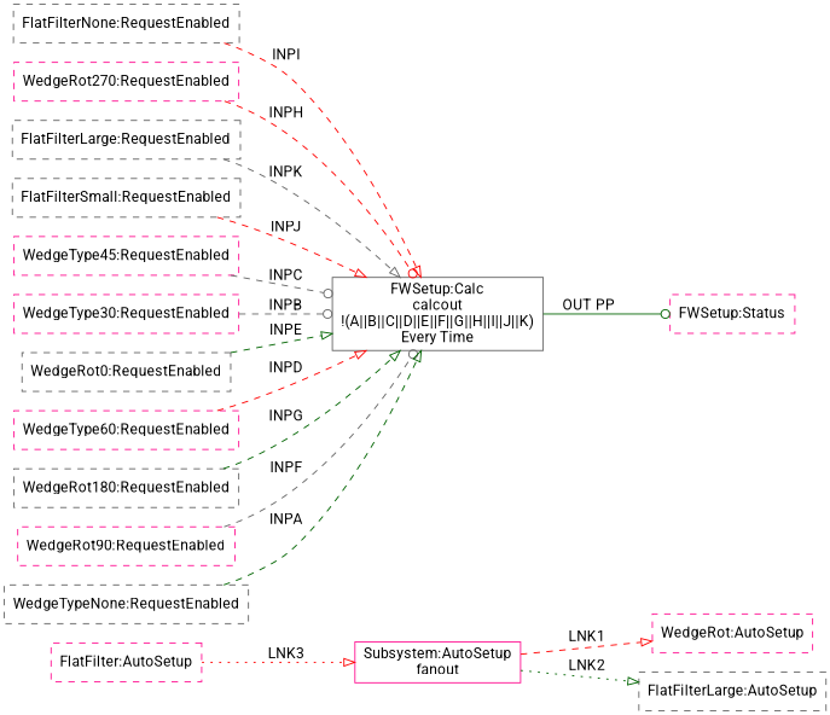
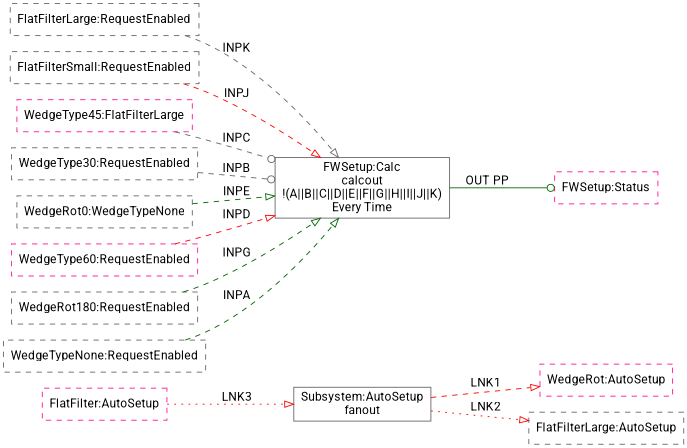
  digraph {
    fontname=Roboto
    rankdir=LR
    node [color=deeppink fontname=Roboto shape=box style=dashed]
    edge [arrowhead=onormal color=red fontname=Roboto style=dashed]
-   n1 [label="Subsystem:AutoSetup\nfanout" style=""]
+   n1 [color=gray40 label="Subsystem:AutoSetup\nfanout" style=""]
    "WedgeRot:AutoSetup"
    n3 [color=gray40 label="FlatFilterLarge:AutoSetup"]
    "FlatFilter:AutoSetup"
    n5 [color=gray40 label="FWSetup:Calc\ncalcout\n!(A||B||C||D||E||F||G||H||I||J||K)\nEvery Time" style=""]
    "FWSetup:Status"
-   "FlatFilterNone:RequestEnabled" [color=gray40]
-   "WedgeRot270:RequestEnabled"
    "FlatFilterLarge:RequestEnabled" [color=gray40]
    "FlatFilterSmall:RequestEnabled" [color=gray40]
-   "WedgeType45:RequestEnabled"
-   "WedgeType30:RequestEnabled"
-   "WedgeRot0:RequestEnabled" [color=gray40]
+   "WedgeType45:RequestEnabled" [label="WedgeType45:FlatFilterLarge"]
+   "WedgeType30:RequestEnabled" [color=gray40]
+   "WedgeRot0:RequestEnabled" [color=gray40 label="WedgeRot0:WedgeTypeNone"]
    "WedgeType60:RequestEnabled"
    "WedgeRot180:RequestEnabled" [color=gray40]
-   "WedgeRot90:RequestEnabled"
    "WedgeTypeNone:RequestEnabled" [color=gray40]
    n1 -> "WedgeRot:AutoSetup" [label="LNK1  "]
-   n1 -> n3 [color=darkgreen label="LNK2  " style=dotted]
+   n1 -> n3 [label="LNK2  " style=dotted]
    "FlatFilter:AutoSetup" -> n1 [label="LNK3  " style=dotted]
    n5 -> "FWSetup:Status" [arrowhead=odot color=darkgreen label="OUT PP " style=solid]
-   "FlatFilterNone:RequestEnabled" -> n5 [label="INPI  "]
-   "WedgeRot270:RequestEnabled" -> n5 [arrowhead=odot label="INPH  "]
    "FlatFilterLarge:RequestEnabled" -> n5 [color=gray40 label="INPK  "]
    "FlatFilterSmall:RequestEnabled" -> n5 [label="INPJ  "]
    "WedgeType45:RequestEnabled" -> n5 [arrowhead=odot color=gray40 label="INPC  "]
    "WedgeType30:RequestEnabled" -> n5 [arrowhead=odot color=gray40 label="INPB  "]
    "WedgeRot0:RequestEnabled" -> n5 [color=darkgreen label="INPE  "]
    "WedgeType60:RequestEnabled" -> n5 [label="INPD  "]
    "WedgeRot180:RequestEnabled" -> n5 [color=darkgreen label="INPG  "]
-   "WedgeRot90:RequestEnabled" -> n5 [arrowhead=odot color=gray40 label="INPF  "]
    "WedgeTypeNone:RequestEnabled" -> n5 [color=darkgreen label="INPA  "]
  }
